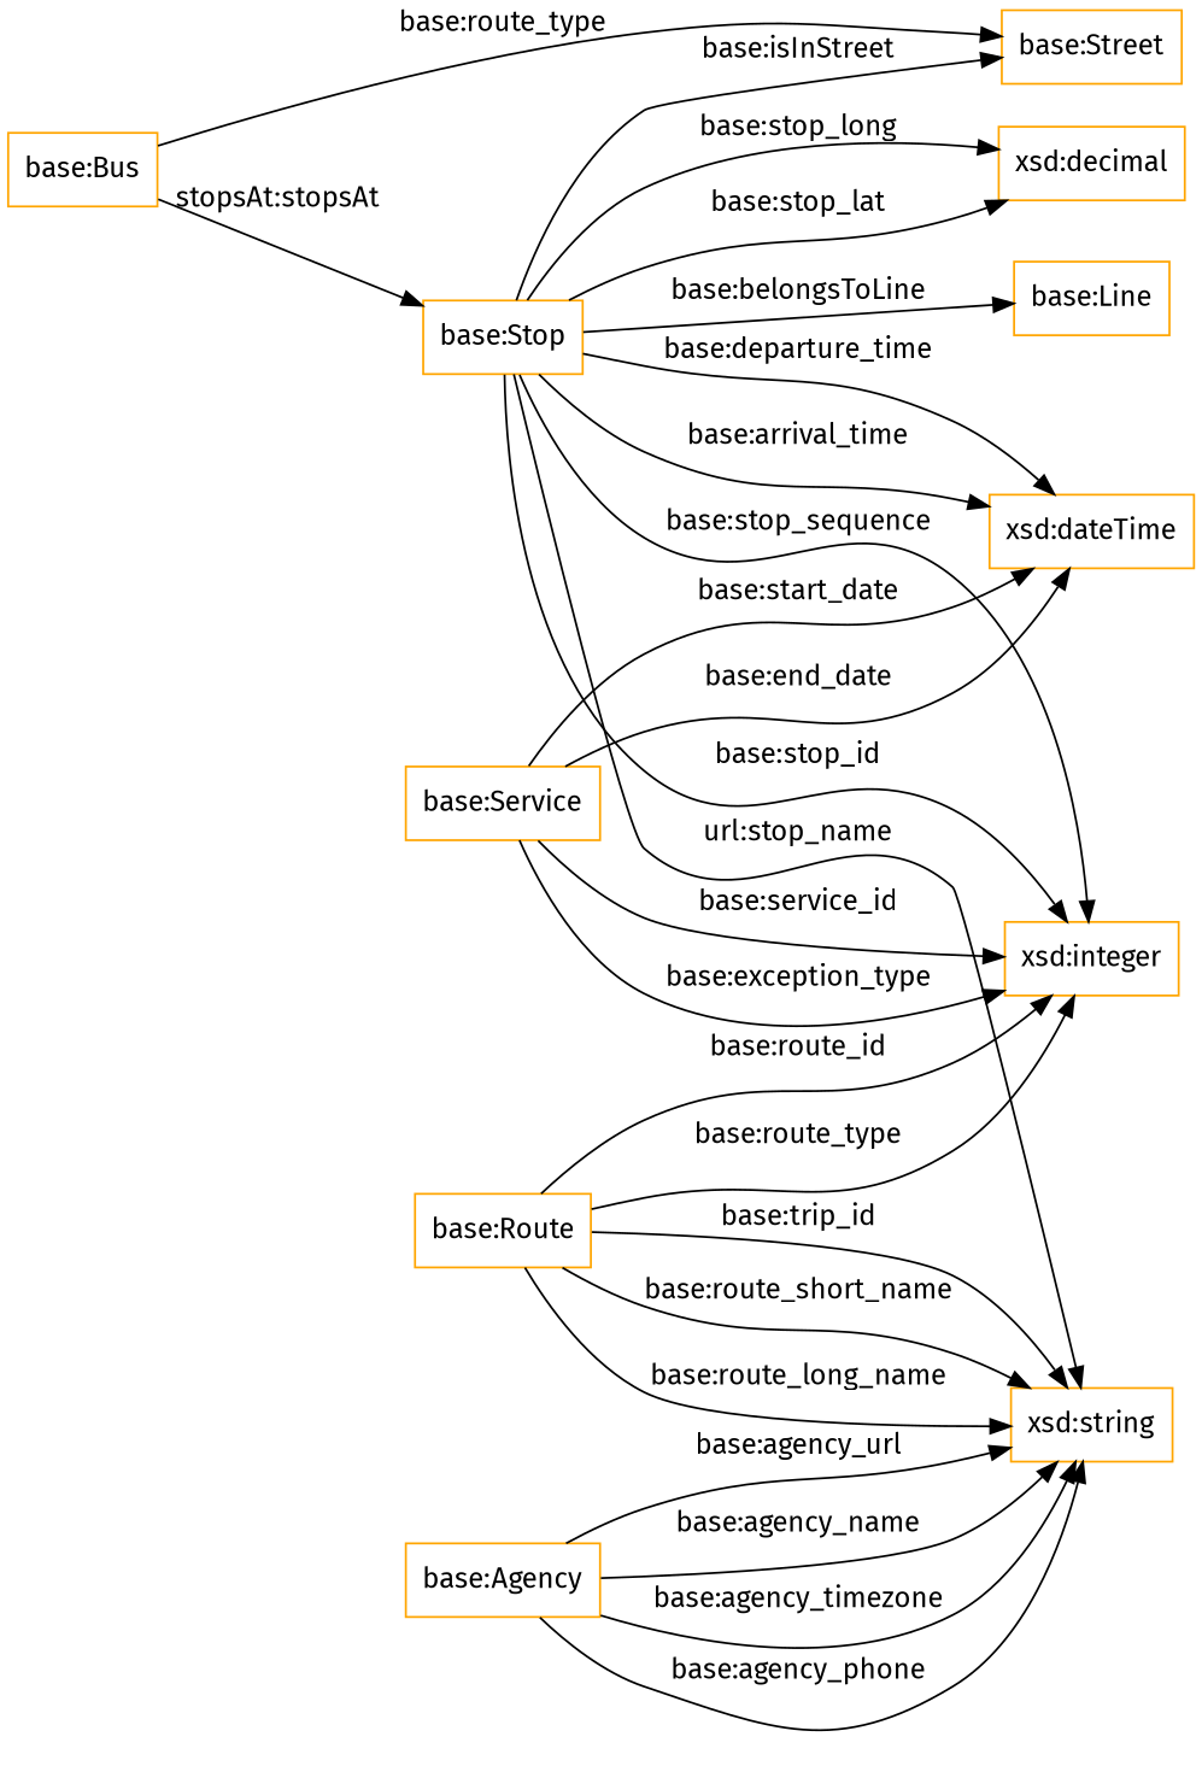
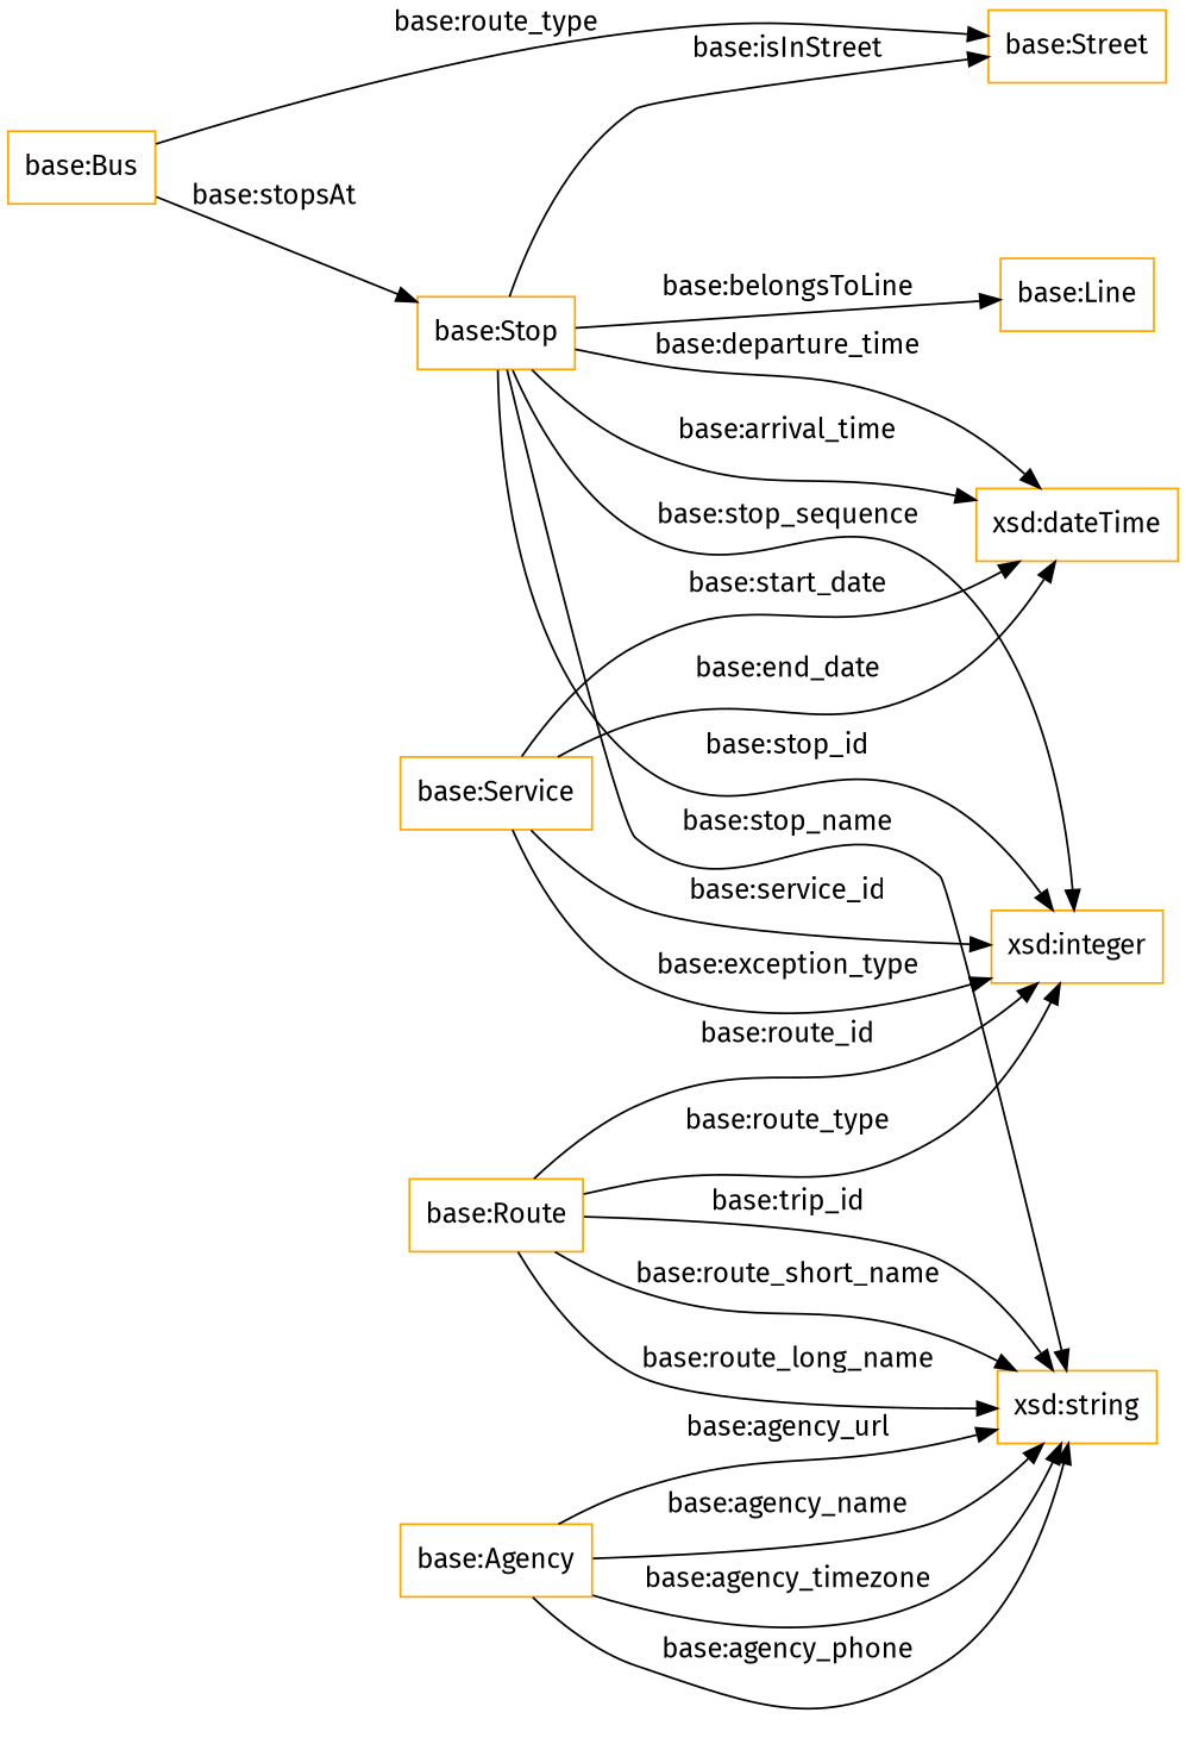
  digraph {
    fontname="Fira Sans"
    rankdir=LR
    node [color=orange fontname="Fira Sans" shape=rectangle]
    edge [fontname="Fira Sans"]
    "base:Stop"
    "base:Street"
    "base:Line"
    "xsd:dateTime"
    "xsd:string"
-   "xsd:decimal"
    "xsd:integer"
    "base:Service"
    "base:Route"
    "base:Bus"
    "base:Agency"
    "base:Stop" -> "base:Street" [label="base:isInStreet"]
    "base:Stop" -> "base:Line" [label="base:belongsToLine"]
    "base:Stop" -> "xsd:dateTime" [label="base:arrival_time"]
    "base:Stop" -> "xsd:dateTime" [label="base:departure_time"]
-   "base:Stop" -> "xsd:string" [label="url:stop_name"]
-   "base:Stop" -> "xsd:decimal" [label="base:stop_lat"]
-   "base:Stop" -> "xsd:decimal" [label="base:stop_long"]
+   "base:Stop" -> "xsd:string" [label="base:stop_name"]
    "base:Stop" -> "xsd:integer" [label="base:stop_sequence"]
    "base:Stop" -> "xsd:integer" [label="base:stop_id"]
    "base:Service" -> "xsd:dateTime" [label="base:start_date"]
    "base:Service" -> "xsd:dateTime" [label="base:end_date"]
    "base:Service" -> "xsd:integer" [label="base:service_id"]
    "base:Service" -> "xsd:integer" [label="base:exception_type"]
    "base:Route" -> "xsd:string" [label="base:route_short_name"]
    "base:Route" -> "xsd:string" [label="base:route_long_name"]
    "base:Route" -> "xsd:string" [label="base:trip_id"]
    "base:Route" -> "xsd:integer" [label="base:route_type"]
    "base:Route" -> "xsd:integer" [label="base:route_id"]
-   "base:Bus" -> "base:Stop" [label="stopsAt:stopsAt"]
+   "base:Bus" -> "base:Stop" [label="base:stopsAt"]
    "base:Bus" -> "base:Street" [label="base:route_type"]
    "base:Agency" -> "xsd:string" [label="base:agency_name"]
    "base:Agency" -> "xsd:string" [label="base:agency_timezone"]
    "base:Agency" -> "xsd:string" [label="base:agency_phone"]
    "base:Agency" -> "xsd:string" [label="base:agency_url"]
  }
